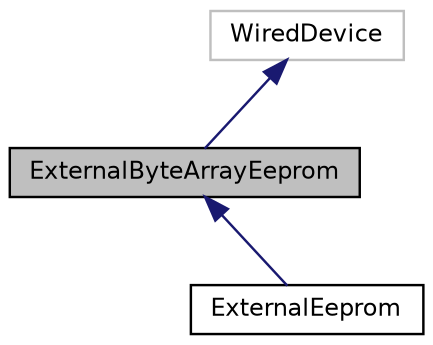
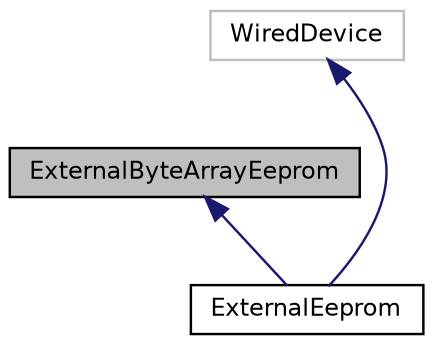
  digraph {
    node [color=black fillcolor=white fontname=Helvetica fontsize=10 shape=record style=filled]
    edge [color=midnightblue dir=back fontname=Helvetica fontsize=10 labelfontname=Helvetica labelfontsize=10 style=solid]
    n1 [fillcolor=grey75 fontcolor=black height=0.2 label=ExternalByteArrayEeprom width=0.4]
    n2 [height=0.2 label=ExternalEeprom width=0.4]
    n3 [color=grey75 height=0.2 label=WiredDevice width=0.4]
    n1 -> n2
-   n3 -> n1
+   n3 -> n2
  }
